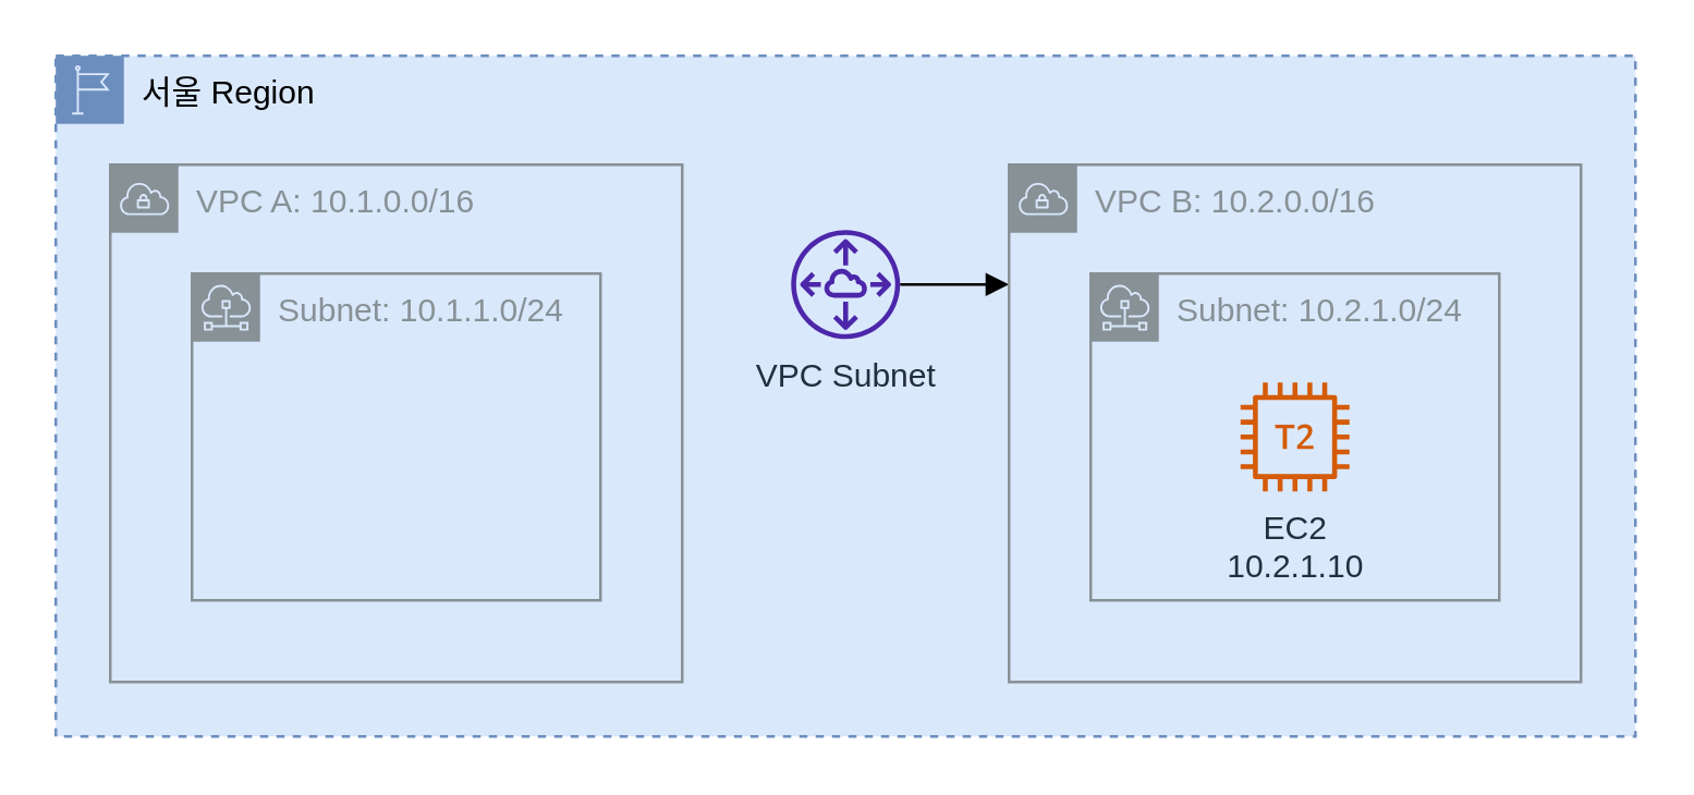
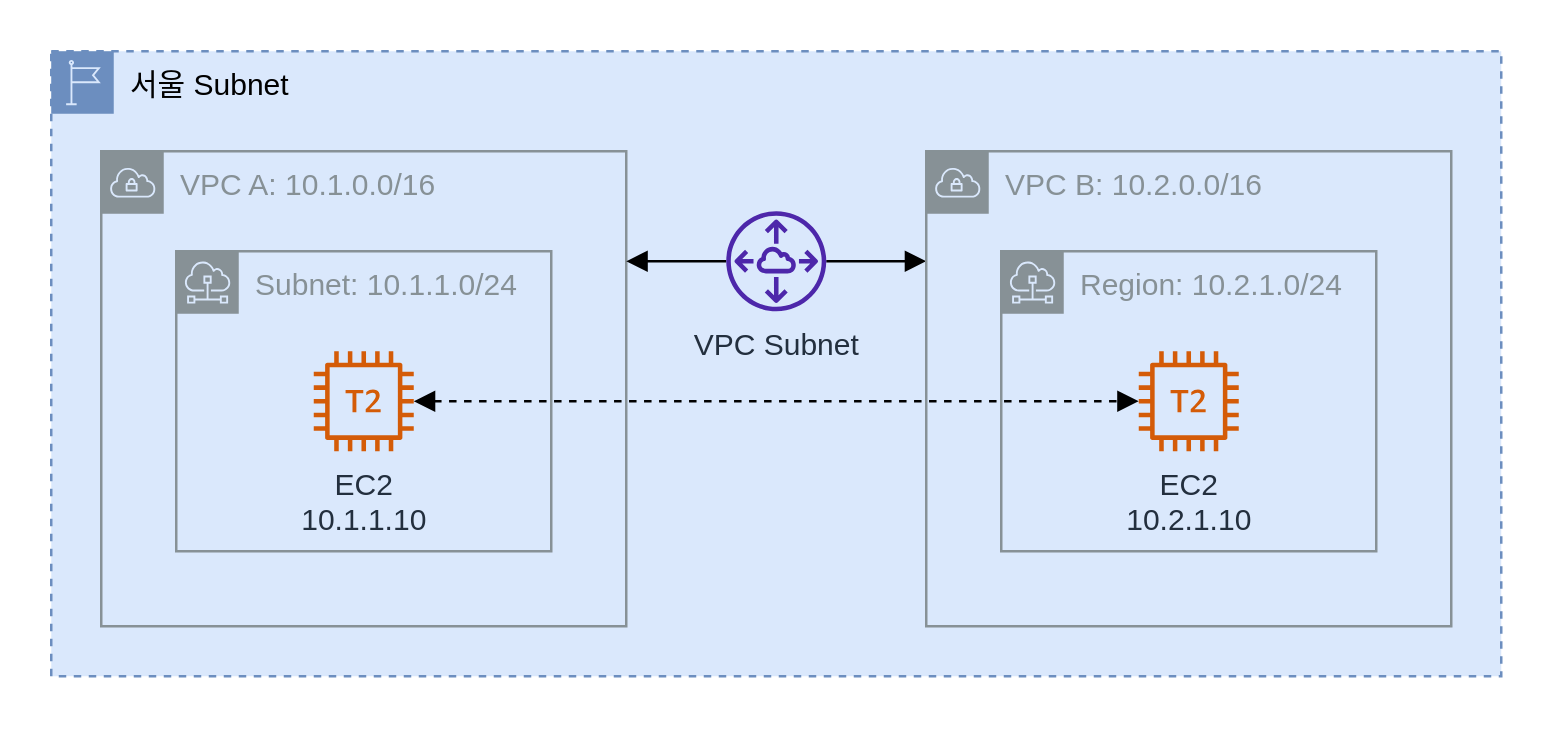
  <mxCell id="0" />
  <mxCell id="1" parent="0" />
- <mxCell id="2" value="서울 Region" style="points=[[0,0],[0.25,0],[0.5,0],[0.75,0],[1,0],[1,0.25],[1,0.5],[1,0.75],[1,1],[0.75,1],[0.5,1],[0.25,1],[0,1],[0,0.75],[0,0.5],[0,0.25]];outlineConnect=0;html=1;whiteSpace=wrap;fontSize=12;fontStyle=0;container=1;pointerEvents=0;collapsible=0;recursiveResize=0;shape=mxgraph.aws4.group;grIcon=mxgraph.aws4.group_region;strokeColor=#6c8ebf;fillColor=#dae8fc;verticalAlign=top;align=left;spacingLeft=30;dashed=1;" vertex="1" parent="1"><mxGeometry x="20" y="20" width="580" height="250" as="geometry" /></mxCell>
+ <mxCell id="2" value="서울 Subnet" style="points=[[0,0],[0.25,0],[0.5,0],[0.75,0],[1,0],[1,0.25],[1,0.5],[1,0.75],[1,1],[0.75,1],[0.5,1],[0.25,1],[0,1],[0,0.75],[0,0.5],[0,0.25]];outlineConnect=0;html=1;whiteSpace=wrap;fontSize=12;fontStyle=0;container=1;pointerEvents=0;collapsible=0;recursiveResize=0;shape=mxgraph.aws4.group;grIcon=mxgraph.aws4.group_region;strokeColor=#6c8ebf;fillColor=#dae8fc;verticalAlign=top;align=left;spacingLeft=30;dashed=1;" vertex="1" parent="1"><mxGeometry x="20" y="20" width="580" height="250" as="geometry" /></mxCell>
  <mxCell id="3" value="VPC A: 10.1.0.0/16" style="sketch=0;outlineConnect=0;gradientColor=none;html=1;whiteSpace=wrap;fontSize=12;fontStyle=0;shape=mxgraph.aws4.group;grIcon=mxgraph.aws4.group_vpc;strokeColor=#879196;fillColor=none;verticalAlign=top;align=left;spacingLeft=30;fontColor=#879196;dashed=0;" vertex="1" parent="2"><mxGeometry x="20" y="40" width="210" height="190" as="geometry" /></mxCell>
  <mxCell id="4" value="Subnet: 10.1.1.0/24" style="sketch=0;outlineConnect=0;gradientColor=none;html=1;whiteSpace=wrap;fontSize=12;fontStyle=0;shape=mxgraph.aws4.group;grIcon=mxgraph.aws4.group_subnet;strokeColor=#879196;fillColor=none;verticalAlign=top;align=left;spacingLeft=30;fontColor=#879196;dashed=0;" vertex="1" parent="2"><mxGeometry x="50" y="80" width="150" height="120" as="geometry" /></mxCell>
+ <mxCell id="5" style="edgeStyle=orthogonalEdgeStyle;rounded=0;orthogonalLoop=1;jettySize=auto;html=1;endArrow=block;endFill=1;startArrow=block;startFill=1;dashed=1;" edge="1" parent="2" source="6" target="12"><mxGeometry relative="1" as="geometry" /></mxCell>
+ <mxCell id="6" value="EC2&lt;br&gt;10.1.1.10" style="sketch=0;outlineConnect=0;fontColor=#232F3E;gradientColor=none;fillColor=#D45B07;strokeColor=none;dashed=0;verticalLabelPosition=bottom;verticalAlign=top;align=center;html=1;fontSize=12;fontStyle=0;aspect=fixed;pointerEvents=1;shape=mxgraph.aws4.t2_instance;" vertex="1" parent="2"><mxGeometry x="105" y="120" width="40" height="40" as="geometry" /></mxCell>
+ <mxCell id="7" style="edgeStyle=orthogonalEdgeStyle;rounded=0;orthogonalLoop=1;jettySize=auto;html=1;endArrow=block;endFill=1;" edge="1" parent="2" source="9" target="3"><mxGeometry relative="1" as="geometry"><Array as="points"><mxPoint x="240" y="84" /><mxPoint x="240" y="84" /></Array></mxGeometry></mxCell>
  <mxCell id="8" style="edgeStyle=orthogonalEdgeStyle;rounded=0;orthogonalLoop=1;jettySize=auto;html=1;endArrow=block;endFill=1;" edge="1" parent="2" source="9" target="10"><mxGeometry relative="1" as="geometry"><Array as="points"><mxPoint x="360" y="84" /><mxPoint x="360" y="84" /></Array></mxGeometry></mxCell>
  <mxCell id="9" value="VPC Subnet" style="sketch=0;outlineConnect=0;fontColor=#232F3E;gradientColor=none;fillColor=#4D27AA;strokeColor=none;dashed=0;verticalLabelPosition=bottom;verticalAlign=top;align=center;html=1;fontSize=12;fontStyle=0;aspect=fixed;pointerEvents=1;shape=mxgraph.aws4.peering;" vertex="1" parent="2"><mxGeometry x="270" y="64" width="40" height="40" as="geometry" /></mxCell>
  <mxCell id="10" value="VPC B: 10.2.0.0/16" style="sketch=0;outlineConnect=0;gradientColor=none;html=1;whiteSpace=wrap;fontSize=12;fontStyle=0;shape=mxgraph.aws4.group;grIcon=mxgraph.aws4.group_vpc;strokeColor=#879196;fillColor=none;verticalAlign=top;align=left;spacingLeft=30;fontColor=#879196;dashed=0;" vertex="1" parent="2"><mxGeometry x="350" y="40" width="210" height="190" as="geometry" /></mxCell>
- <mxCell id="11" value="Subnet: 10.2.1.0/24" style="sketch=0;outlineConnect=0;gradientColor=none;html=1;whiteSpace=wrap;fontSize=12;fontStyle=0;shape=mxgraph.aws4.group;grIcon=mxgraph.aws4.group_subnet;strokeColor=#879196;fillColor=none;verticalAlign=top;align=left;spacingLeft=30;fontColor=#879196;dashed=0;" vertex="1" parent="2"><mxGeometry x="380" y="80" width="150" height="120" as="geometry" /></mxCell>
+ <mxCell id="11" value="Region: 10.2.1.0/24" style="sketch=0;outlineConnect=0;gradientColor=none;html=1;whiteSpace=wrap;fontSize=12;fontStyle=0;shape=mxgraph.aws4.group;grIcon=mxgraph.aws4.group_subnet;strokeColor=#879196;fillColor=none;verticalAlign=top;align=left;spacingLeft=30;fontColor=#879196;dashed=0;" vertex="1" parent="2"><mxGeometry x="380" y="80" width="150" height="120" as="geometry" /></mxCell>
  <mxCell id="12" value="EC2&lt;br&gt;10.2.1.10" style="sketch=0;outlineConnect=0;fontColor=#232F3E;gradientColor=none;fillColor=#D45B07;strokeColor=none;dashed=0;verticalLabelPosition=bottom;verticalAlign=top;align=center;html=1;fontSize=12;fontStyle=0;aspect=fixed;pointerEvents=1;shape=mxgraph.aws4.t2_instance;" vertex="1" parent="2"><mxGeometry x="435" y="120" width="40" height="40" as="geometry" /></mxCell>
